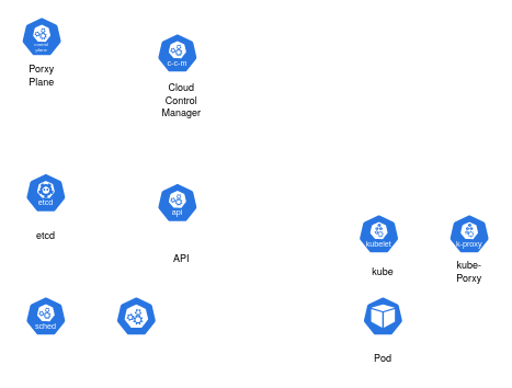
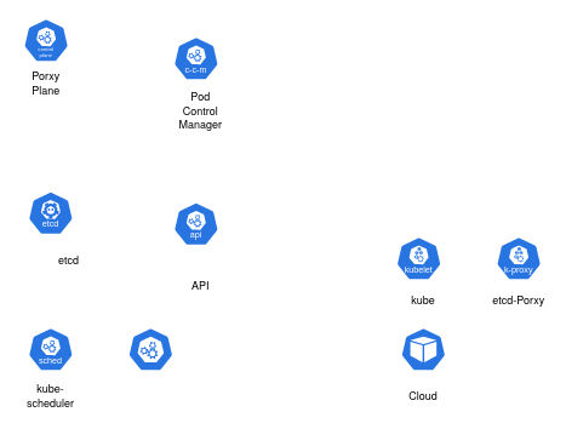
  <mxCell id="0" />
  <mxCell id="1" parent="0" />
  <mxCell id="2" value="&lt;font face=&quot;helvetica neue&quot;&gt;Porxy Plane&lt;/font&gt;" style="text;html=1;align=center;verticalAlign=middle;whiteSpace=wrap;rounded=0;" vertex="1" parent="1"><mxGeometry x="20" y="76" width="60" height="30" as="geometry" /></mxCell>
  <mxCell id="3" value="" style="aspect=fixed;sketch=0;html=1;dashed=0;whitespace=wrap;fillColor=#2875E2;strokeColor=#ffffff;points=[[0.005,0.63,0],[0.1,0.2,0],[0.9,0.2,0],[0.5,0,0],[0.995,0.63,0],[0.72,0.99,0],[0.5,1,0],[0.28,0.99,0]];shape=mxgraph.kubernetes.icon2;kubernetesLabel=1;prIcon=control_plane" vertex="1" parent="1"><mxGeometry x="25" y="20" width="50" height="48" as="geometry" /></mxCell>
  <mxCell id="4" value="" style="aspect=fixed;sketch=0;html=1;dashed=0;whitespace=wrap;fillColor=#2875E2;strokeColor=#ffffff;points=[[0.005,0.63,0],[0.1,0.2,0],[0.9,0.2,0],[0.5,0,0],[0.995,0.63,0],[0.72,0.99,0],[0.5,1,0],[0.28,0.99,0]];shape=mxgraph.kubernetes.icon2;kubernetesLabel=1;prIcon=etcd" vertex="1" parent="1"><mxGeometry x="30" y="210" width="50" height="48" as="geometry" /></mxCell>
- <mxCell id="5" value="&lt;font face=&quot;helvetica neue&quot;&gt;etcd&lt;/font&gt;" style="text;html=1;align=center;verticalAlign=middle;whiteSpace=wrap;rounded=0;" vertex="1" parent="1"><mxGeometry x="25" y="270" width="60" height="30" as="geometry" /></mxCell>
- <mxCell id="6" value="&lt;font face=&quot;helvetica neue&quot;&gt;Cloud Control Manager&lt;/font&gt;" style="text;html=1;align=center;verticalAlign=middle;whiteSpace=wrap;rounded=0;" vertex="1" parent="1"><mxGeometry x="190" y="106" width="60" height="30" as="geometry" /></mxCell>
+ <mxCell id="5" value="&lt;font face=&quot;helvetica neue&quot;&gt;etcd&lt;/font&gt;" style="text;html=1;align=center;verticalAlign=middle;whiteSpace=wrap;rounded=0;" vertex="1" parent="1"><mxGeometry x="45" y="270" width="60" height="30" as="geometry" /></mxCell>
+ <mxCell id="6" value="&lt;font face=&quot;helvetica neue&quot;&gt;Pod Control Manager&lt;/font&gt;" style="text;html=1;align=center;verticalAlign=middle;whiteSpace=wrap;rounded=0;" vertex="1" parent="1"><mxGeometry x="190" y="106" width="60" height="30" as="geometry" /></mxCell>
  <mxCell id="7" value="" style="aspect=fixed;sketch=0;html=1;dashed=0;whitespace=wrap;fillColor=#2875E2;strokeColor=#ffffff;points=[[0.005,0.63,0],[0.1,0.2,0],[0.9,0.2,0],[0.5,0,0],[0.995,0.63,0],[0.72,0.99,0],[0.5,1,0],[0.28,0.99,0]];shape=mxgraph.kubernetes.icon2;kubernetesLabel=1;prIcon=sched" vertex="1" parent="1"><mxGeometry x="30" y="360" width="50" height="48" as="geometry" /></mxCell>
+ <mxCell id="8" value="&lt;font face=&quot;helvetica neue&quot;&gt;kube-scheduler&lt;/font&gt;" style="text;html=1;align=center;verticalAlign=middle;whiteSpace=wrap;rounded=0;" vertex="1" parent="1"><mxGeometry x="25" y="420" width="60" height="30" as="geometry" /></mxCell>
  <mxCell id="9" value="" style="aspect=fixed;sketch=0;html=1;dashed=0;whitespace=wrap;fillColor=#2875E2;strokeColor=#ffffff;points=[[0.005,0.63,0],[0.1,0.2,0],[0.9,0.2,0],[0.5,0,0],[0.995,0.63,0],[0.72,0.99,0],[0.5,1,0],[0.28,0.99,0]];shape=mxgraph.kubernetes.icon2;prIcon=c_m" vertex="1" parent="1"><mxGeometry x="140" y="360" width="50" height="48" as="geometry" /></mxCell>
- <mxCell id="10" value="&lt;font face=&quot;helvetica neue&quot;&gt;kube-Porxy&lt;/font&gt;" style="text;html=1;align=center;verticalAlign=middle;whiteSpace=wrap;rounded=0;" vertex="1" parent="1"><mxGeometry x="540" y="315" width="60" height="30" as="geometry" /></mxCell>
+ <mxCell id="10" value="&lt;font face=&quot;helvetica neue&quot;&gt;etcd-Porxy&lt;/font&gt;" style="text;html=1;align=center;verticalAlign=middle;whiteSpace=wrap;rounded=0;" vertex="1" parent="1"><mxGeometry x="540" y="315" width="60" height="30" as="geometry" /></mxCell>
  <mxCell id="11" value="" style="aspect=fixed;sketch=0;html=1;dashed=0;whitespace=wrap;fillColor=#2875E2;strokeColor=#ffffff;points=[[0.005,0.63,0],[0.1,0.2,0],[0.9,0.2,0],[0.5,0,0],[0.995,0.63,0],[0.72,0.99,0],[0.5,1,0],[0.28,0.99,0]];shape=mxgraph.kubernetes.icon2;kubernetesLabel=1;prIcon=k_proxy" vertex="1" parent="1"><mxGeometry x="545" y="260" width="50" height="48" as="geometry" /></mxCell>
  <mxCell id="12" value="" style="aspect=fixed;sketch=0;html=1;dashed=0;whitespace=wrap;fillColor=#2875E2;strokeColor=#ffffff;points=[[0.005,0.63,0],[0.1,0.2,0],[0.9,0.2,0],[0.5,0,0],[0.995,0.63,0],[0.72,0.99,0],[0.5,1,0],[0.28,0.99,0]];shape=mxgraph.kubernetes.icon2;kubernetesLabel=1;prIcon=kubelet" vertex="1" parent="1"><mxGeometry x="435" y="260" width="50" height="48" as="geometry" /></mxCell>
  <mxCell id="13" value="&lt;font face=&quot;helvetica neue&quot;&gt;kube&lt;/font&gt;" style="text;html=1;align=center;verticalAlign=middle;whiteSpace=wrap;rounded=0;" vertex="1" parent="1"><mxGeometry x="435" y="315" width="60" height="30" as="geometry" /></mxCell>
  <mxCell id="14" value="&lt;font face=&quot;helvetica neue&quot;&gt;API&lt;/font&gt;" style="text;html=1;align=center;verticalAlign=middle;whiteSpace=wrap;rounded=0;" vertex="1" parent="1"><mxGeometry x="190" y="298" width="60" height="30" as="geometry" /></mxCell>
  <mxCell id="15" value="" style="aspect=fixed;sketch=0;html=1;dashed=0;whitespace=wrap;fillColor=#2875E2;strokeColor=#ffffff;points=[[0.005,0.63,0],[0.1,0.2,0],[0.9,0.2,0],[0.5,0,0],[0.995,0.63,0],[0.72,0.99,0],[0.5,1,0],[0.28,0.99,0]];shape=mxgraph.kubernetes.icon2;prIcon=pod" vertex="1" parent="1"><mxGeometry x="440" y="360" width="50" height="48" as="geometry" /></mxCell>
- <mxCell id="16" value="&lt;font face=&quot;helvetica neue&quot;&gt;Pod&lt;/font&gt;" style="text;html=1;align=center;verticalAlign=middle;whiteSpace=wrap;rounded=0;" vertex="1" parent="1"><mxGeometry x="435" y="420" width="60" height="30" as="geometry" /></mxCell>
+ <mxCell id="16" value="&lt;font face=&quot;helvetica neue&quot;&gt;Cloud&lt;/font&gt;" style="text;html=1;align=center;verticalAlign=middle;whiteSpace=wrap;rounded=0;" vertex="1" parent="1"><mxGeometry x="435" y="420" width="60" height="30" as="geometry" /></mxCell>
  <mxCell id="17" value="" style="aspect=fixed;sketch=0;html=1;dashed=0;whitespace=wrap;fillColor=#2875E2;strokeColor=#ffffff;points=[[0.005,0.63,0],[0.1,0.2,0],[0.9,0.2,0],[0.5,0,0],[0.995,0.63,0],[0.72,0.99,0],[0.5,1,0],[0.28,0.99,0]];shape=mxgraph.kubernetes.icon2;kubernetesLabel=1;prIcon=api" vertex="1" parent="1"><mxGeometry x="190" y="222" width="50" height="48" as="geometry" /></mxCell>
  <mxCell id="18" value="" style="aspect=fixed;sketch=0;html=1;dashed=0;whitespace=wrap;fillColor=#2875E2;strokeColor=#ffffff;points=[[0.005,0.63,0],[0.1,0.2,0],[0.9,0.2,0],[0.5,0,0],[0.995,0.63,0],[0.72,0.99,0],[0.5,1,0],[0.28,0.99,0]];shape=mxgraph.kubernetes.icon2;kubernetesLabel=1;prIcon=c_c_m" vertex="1" parent="1"><mxGeometry x="190" y="40" width="50" height="48" as="geometry" /></mxCell>
